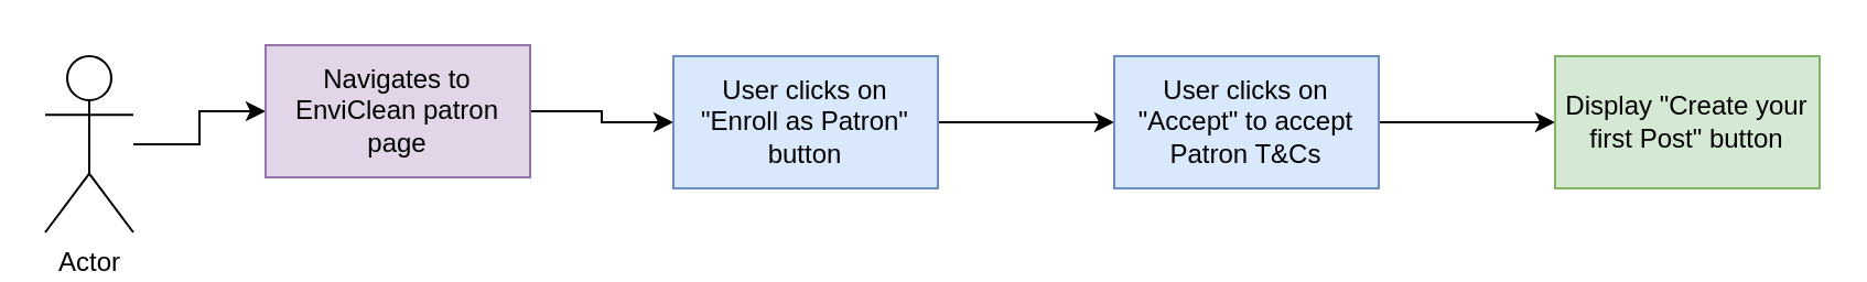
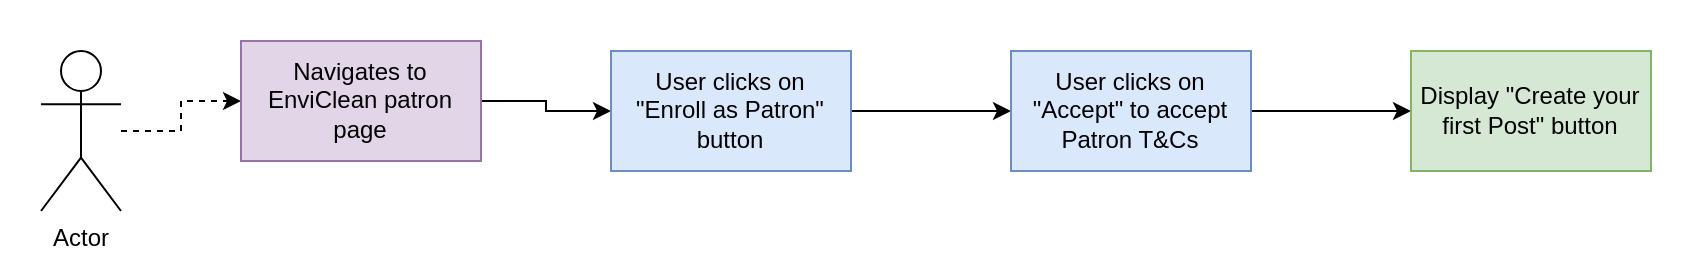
  <mxCell id="0" />
  <mxCell id="1" parent="0" />
- <mxCell id="2" value="" style="edgeStyle=orthogonalEdgeStyle;rounded=0;orthogonalLoop=1;jettySize=auto;html=1;" edge="1" parent="1" source="3" target="5"><mxGeometry relative="1" as="geometry" /></mxCell>
+ <mxCell id="2" value="" style="edgeStyle=orthogonalEdgeStyle;rounded=0;orthogonalLoop=1;jettySize=auto;html=1;dashed=1;" edge="1" parent="1" source="3" target="5"><mxGeometry relative="1" as="geometry" /></mxCell>
  <mxCell id="3" value="Actor" style="shape=umlActor;verticalLabelPosition=bottom;verticalAlign=top;html=1;outlineConnect=0;" vertex="1" parent="1"><mxGeometry x="20" y="25" width="40" height="80" as="geometry" /></mxCell>
  <mxCell id="4" value="" style="edgeStyle=orthogonalEdgeStyle;rounded=0;orthogonalLoop=1;jettySize=auto;html=1;" edge="1" parent="1" source="5" target="7"><mxGeometry relative="1" as="geometry" /></mxCell>
  <mxCell id="5" value="Navigates to EnviClean patron page" style="rounded=0;whiteSpace=wrap;html=1;fillColor=#e1d5e7;strokeColor=#9673a6;" vertex="1" parent="1"><mxGeometry x="120" y="20" width="120" height="60" as="geometry" /></mxCell>
  <mxCell id="6" value="" style="edgeStyle=orthogonalEdgeStyle;rounded=0;orthogonalLoop=1;jettySize=auto;html=1;" edge="1" parent="1" source="7" target="9"><mxGeometry relative="1" as="geometry" /></mxCell>
  <mxCell id="7" value="User clicks on &lt;br&gt;&quot;Enroll as Patron&quot; button" style="rounded=0;whiteSpace=wrap;html=1;fillColor=#dae8fc;strokeColor=#6c8ebf;" vertex="1" parent="1"><mxGeometry x="305" y="25" width="120" height="60" as="geometry" /></mxCell>
  <mxCell id="8" value="" style="edgeStyle=orthogonalEdgeStyle;rounded=0;orthogonalLoop=1;jettySize=auto;html=1;" edge="1" parent="1" source="9" target="10"><mxGeometry relative="1" as="geometry" /></mxCell>
  <mxCell id="9" value="User clicks on &quot;Accept&quot; to accept Patron T&amp;amp;Cs" style="rounded=0;whiteSpace=wrap;html=1;fillColor=#dae8fc;strokeColor=#6c8ebf;" vertex="1" parent="1"><mxGeometry x="505" y="25" width="120" height="60" as="geometry" /></mxCell>
  <mxCell id="10" value="Display &quot;Create your first Post&quot; button" style="rounded=0;whiteSpace=wrap;html=1;fillColor=#d5e8d4;strokeColor=#82b366;" vertex="1" parent="1"><mxGeometry x="705" y="25" width="120" height="60" as="geometry" /></mxCell>
